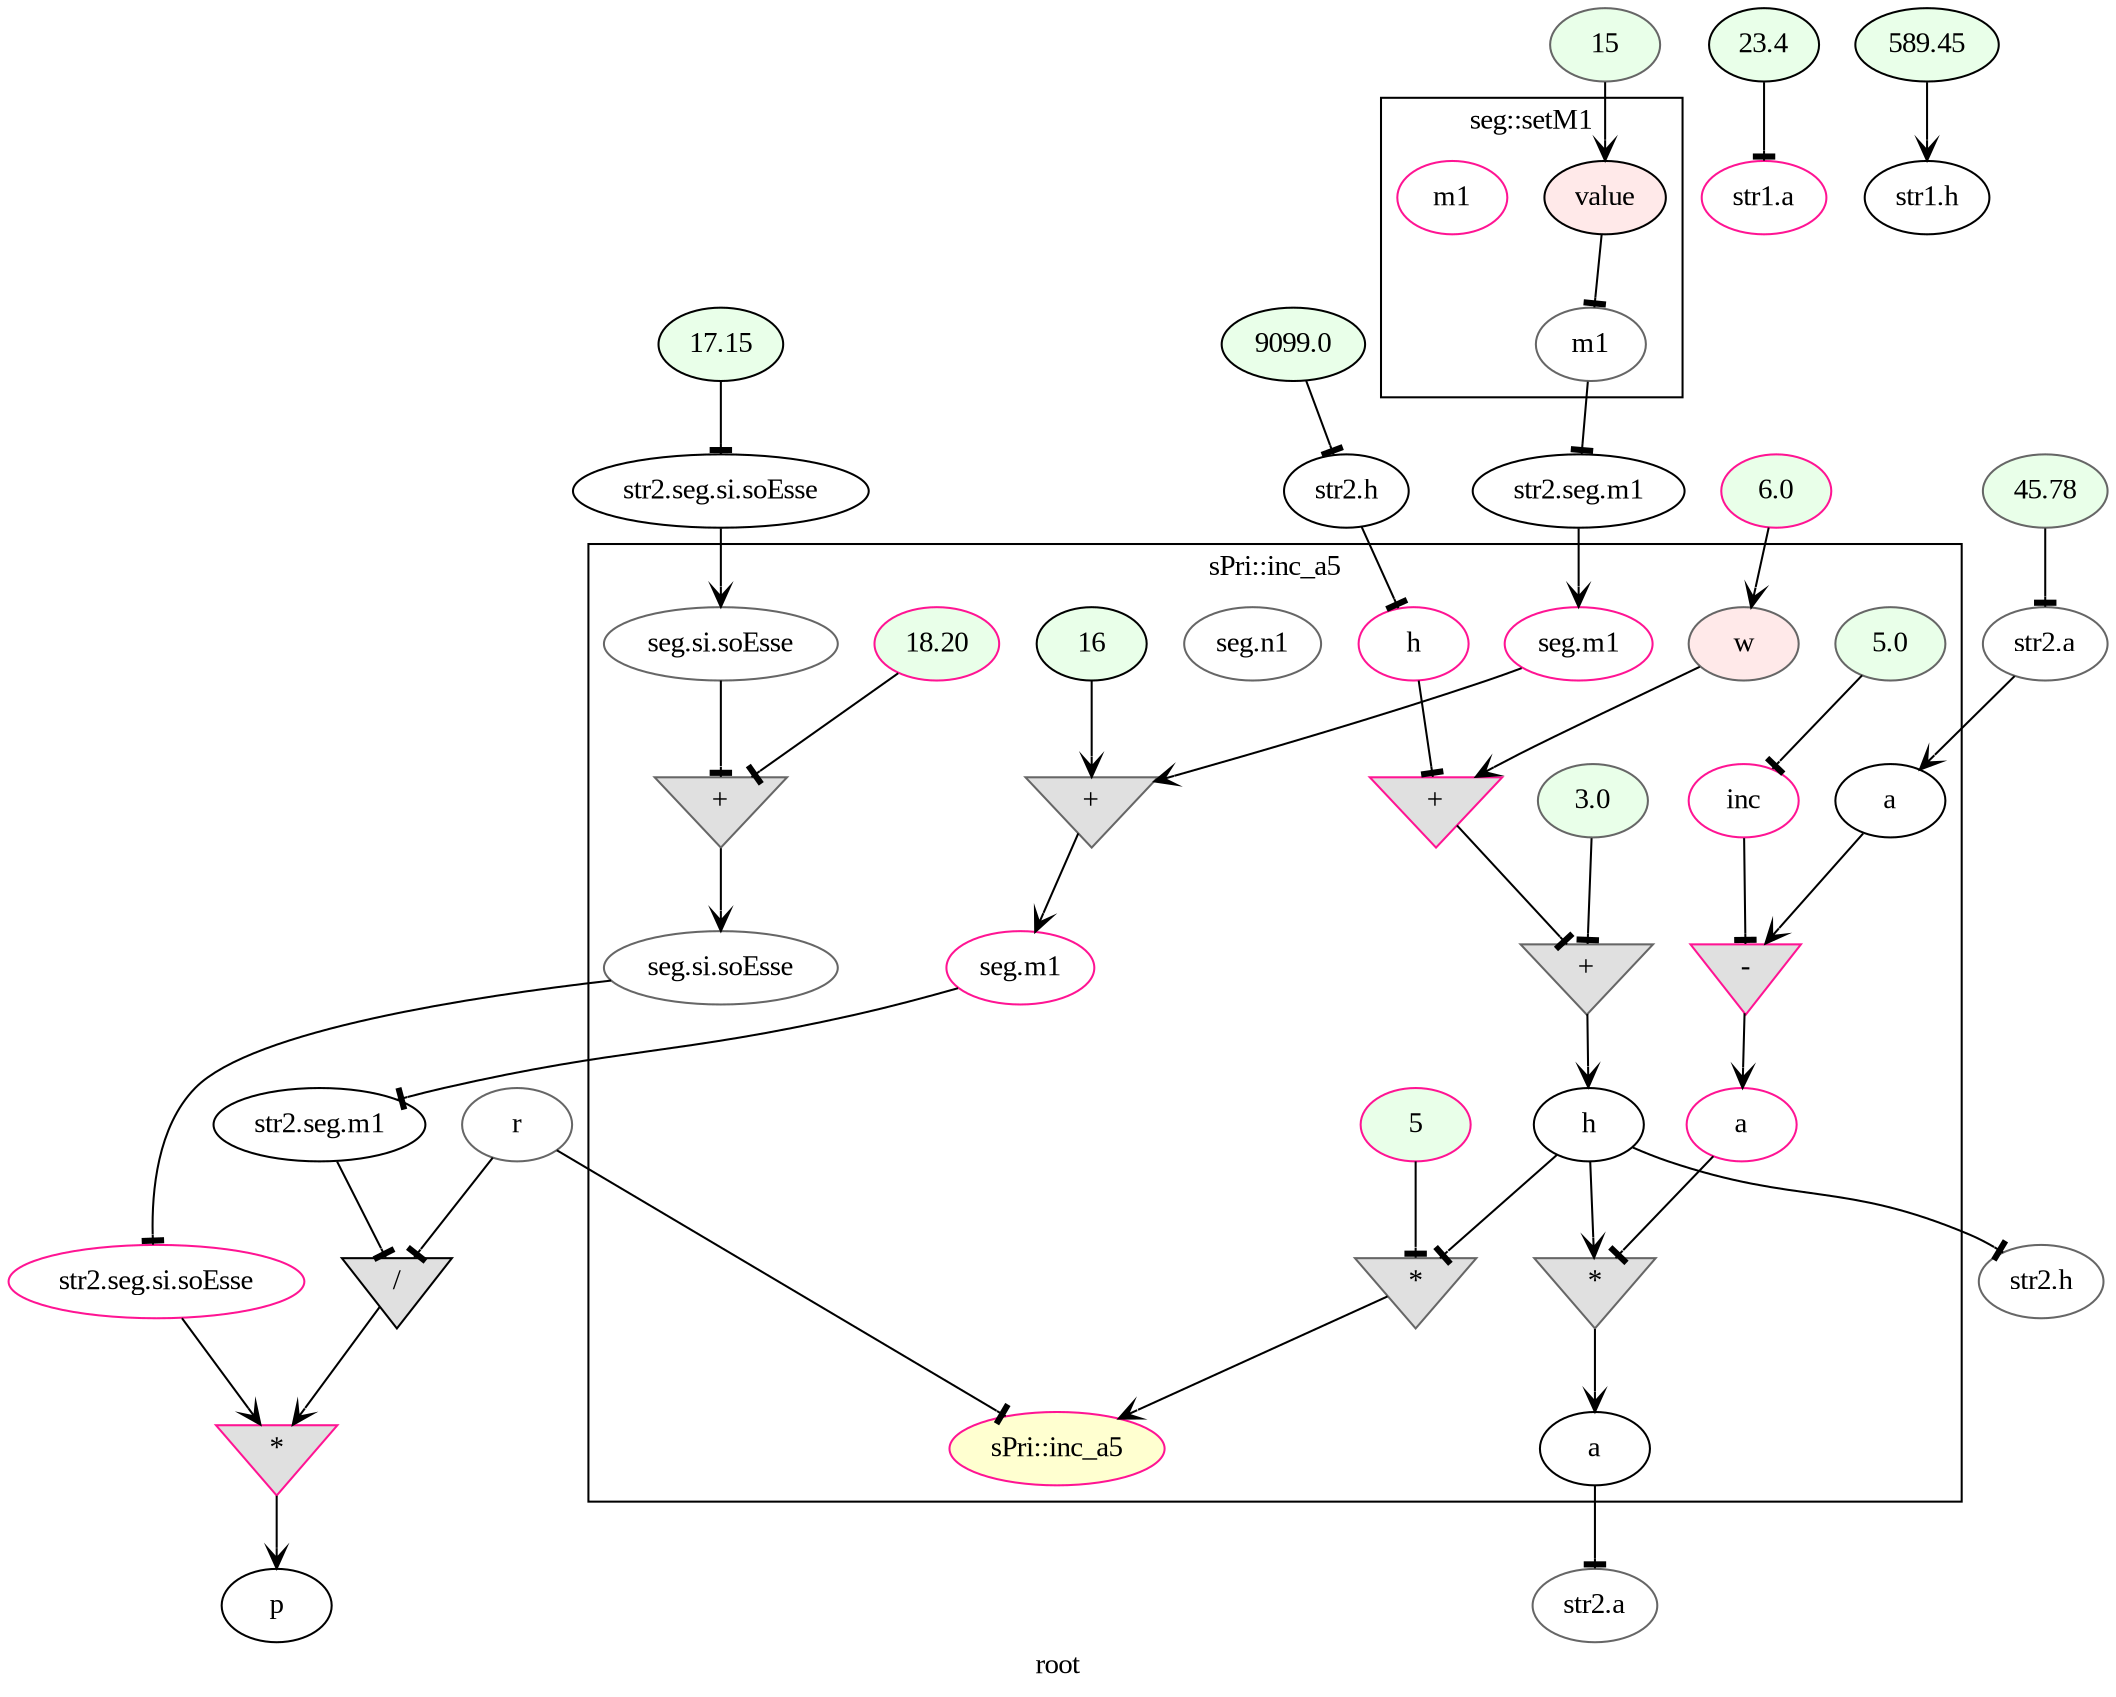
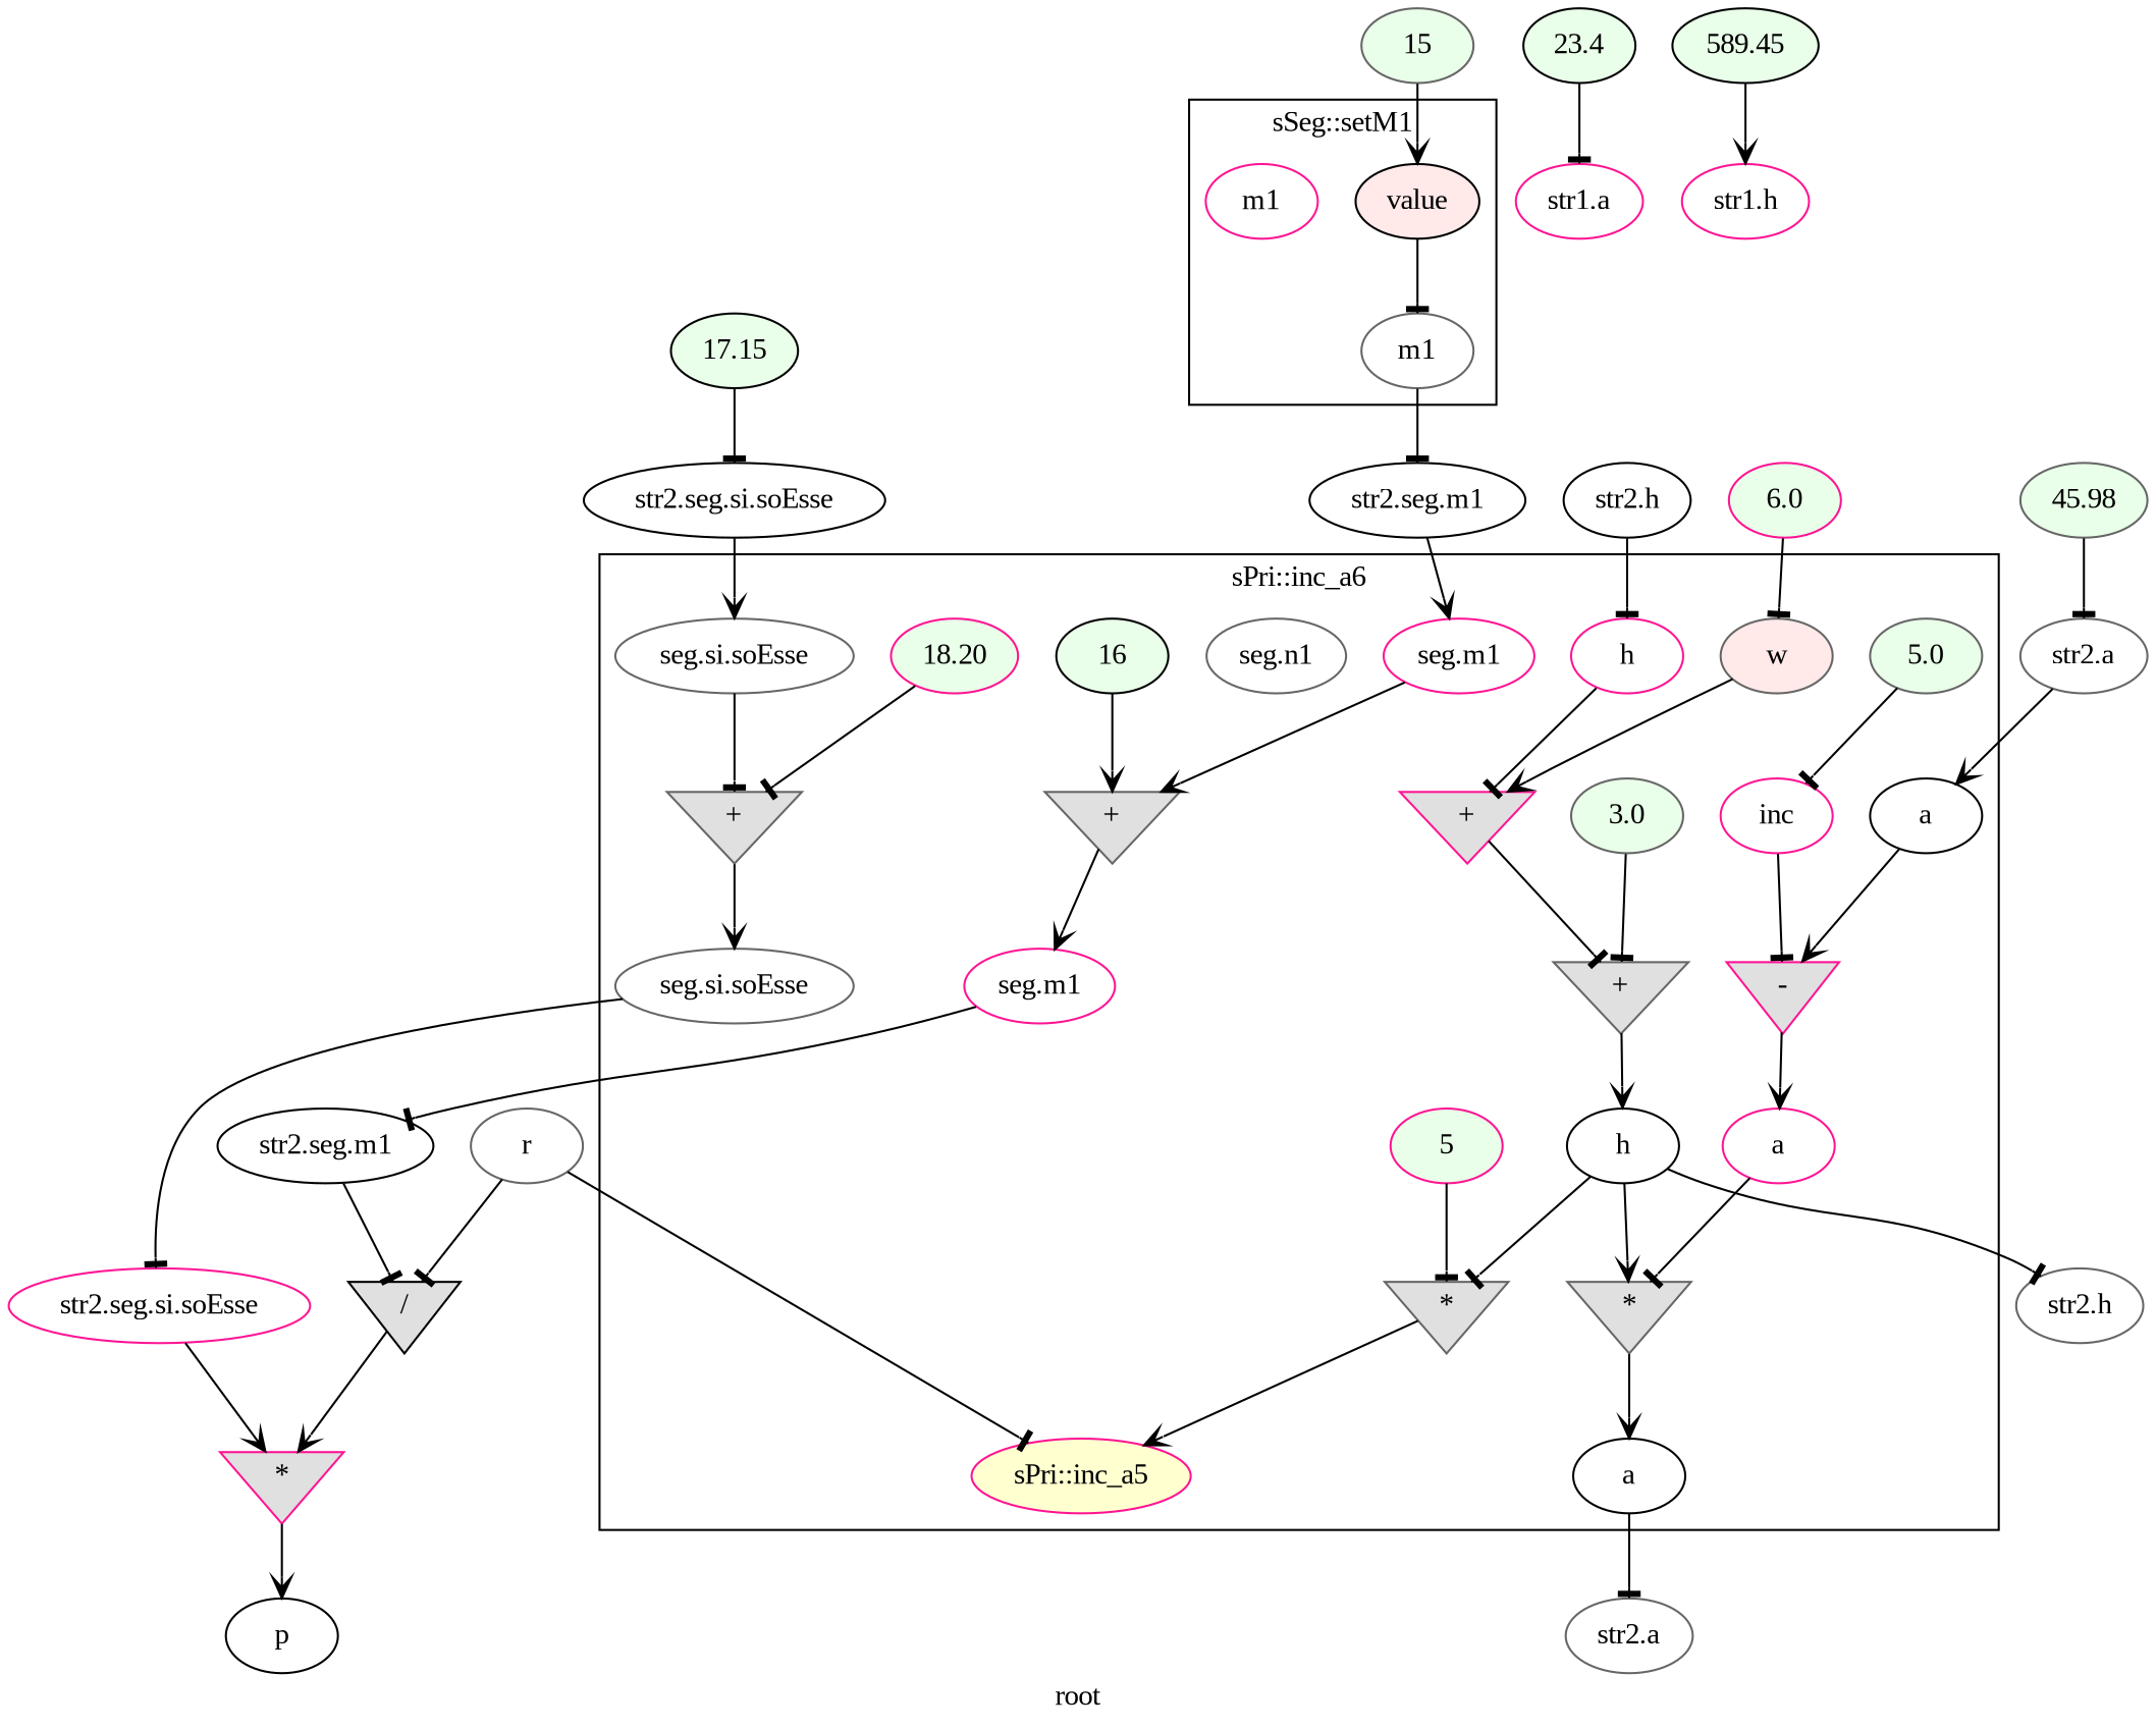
  digraph {
    fontname="Liberation Serif"
    label=root
    rankdir=TB
    node [color=gray40 fontname="Liberation Serif" startingline=34]
    edge [arrowhead=tee fontname="Liberation Serif"]
    n1 [color=black fillcolor="#FFE9E9" label=value startingline=12 style=filled]
    n2 [color=deeppink label=m1 startingline=17]
    n3 [label=m1 startingline=17]
    n4 [fillcolor="#FFE9E9" label=w startingline=27 style=filled]
    n5 [fillcolor="#E9FFE9" label=5.0 startingline=30 style=filled]
    n6 [color=deeppink label=inc startingline=30]
    n7 [color=black label=a startingline=31]
    n8 [color=deeppink fillcolor="#E0E0E0" label="-" shape=invtriangle startingline=31 style=filled]
    n9 [color=deeppink label=a startingline=31]
    n10 [color=deeppink label=h startingline=32]
    n11 [color=deeppink fillcolor="#E0E0E0" label="+" shape=invtriangle startingline=32 style=filled]
    n12 [fillcolor="#E9FFE9" label=3.0 startingline=32 style=filled]
    n13 [fillcolor="#E0E0E0" label="+" shape=invtriangle startingline=32 style=filled]
    n14 [color=black label=h startingline=32]
    n15 [fillcolor="#E0E0E0" label="*" shape=invtriangle startingline=33 style=filled]
    n16 [color=black label=a startingline=33]
    n17 [color=deeppink label="seg.m1"]
    n18 [label="seg.n1"]
    n19 [label="seg.si.soEsse"]
    n20 [color=black fillcolor="#E9FFE9" label=16 style=filled]
    n21 [fillcolor="#E0E0E0" label="+" shape=invtriangle style=filled]
    n22 [color=deeppink label="seg.m1"]
    n23 [color=deeppink fillcolor="#E9FFE9" label=18.20 startingline=35 style=filled]
    n24 [fillcolor="#E0E0E0" label="+" shape=invtriangle startingline=35 style=filled]
    n25 [label="seg.si.soEsse" startingline=35]
    n26 [color=deeppink fillcolor="#E9FFE9" label=5 startingline=36 style=filled]
    n27 [fillcolor="#E0E0E0" label="*" shape=invtriangle startingline=36 style=filled]
    n28 [color=deeppink fillcolor="#FFFFD0" label="sPri::inc_a5" startingline=36 style=filled]
    n29 [color=black label="str2.seg.m1" startingline=49]
    n30 [label="str2.h" startingline=52]
    n31 [label="str2.a" startingline=52]
    n32 [color=black label="str2.seg.m1" startingline=52]
    n33 [color=deeppink label="str2.seg.si.soEsse" startingline=52]
    n34 [color=black fillcolor="#E9FFE9" label=23.4 startingline=43 style=filled]
    n35 [color=deeppink label="str1.a" startingline=43]
    n36 [color=black fillcolor="#E9FFE9" label=589.45 startingline=44 style=filled]
-   n37 [color=black label="str1.h" startingline=44]
-   n38 [fillcolor="#E9FFE9" label=45.78 startingline=46 style=filled]
+   n37 [color=deeppink label="str1.h" startingline=44]
+   n38 [fillcolor="#E9FFE9" label=45.98 startingline=46 style=filled]
    n39 [label="str2.a" startingline=46]
-   n40 [color=black fillcolor="#E9FFE9" label=9099.0 startingline=47 style=filled]
    n41 [color=black label="str2.h" startingline=47]
    n42 [fillcolor="#E9FFE9" label=15 startingline=49 style=filled]
    n43 [color=black fillcolor="#E9FFE9" label=17.15 startingline=50 style=filled]
    n44 [color=black label="str2.seg.si.soEsse" startingline=50]
    n45 [color=deeppink fillcolor="#E9FFE9" label=6.0 startingline=52 style=filled]
    n46 [color=black fillcolor="#E0E0E0" label="/" shape=invtriangle startingline=54 style=filled]
    n47 [color=deeppink fillcolor="#E0E0E0" label="*" shape=invtriangle startingline=54 style=filled]
    n48 [color=black label=p startingline=54]
    n49 [label=r startingline=52]
    subgraph cluster_1 {
-     label="seg::setM1"
+     label="sSeg::setM1"
      parent=G
      startingline=49
      n1
      n2
      n3
    }
    subgraph cluster_2 {
-     label="sPri::inc_a5"
+     label="sPri::inc_a6"
      parent=G
      startingline=52
      n4
      n5
      n6
      n7
      n8
      n9
      n10
      n11
      n12
      n13
      n14
      n15
      n16
      n17
      n18
      n19
      n20
      n21
      n22
      n23
      n24
      n25
      n26
      n27
      n28
    }
    n1 -> n3
    n3 -> n29
    n4 -> n11 [arrowhead=vee]
    n5 -> n6
    n6 -> n8
    n7 -> n8 [arrowhead=vee]
    n8 -> n9 [arrowhead=vee]
    n9 -> n15
    n10 -> n11
    n11 -> n13
    n12 -> n13
    n13 -> n14 [arrowhead=vee]
    n14 -> n15 [arrowhead=vee]
    n14 -> n27
    n14 -> n30
    n15 -> n16 [arrowhead=vee]
    n16 -> n31
    n17 -> n21 [arrowhead=vee]
    n19 -> n24
    n20 -> n21 [arrowhead=vee]
    n21 -> n22 [arrowhead=vee]
    n22 -> n32
    n23 -> n24
    n24 -> n25 [arrowhead=vee]
    n25 -> n33
    n26 -> n27
    n27 -> n28 [arrowhead=vee]
    n29 -> n17 [arrowhead=vee]
    n32 -> n46
    n33 -> n47 [arrowhead=vee]
    n34 -> n35
    n36 -> n37 [arrowhead=vee]
    n38 -> n39
    n39 -> n7 [arrowhead=vee]
-   n40 -> n41
    n41 -> n10
    n42 -> n1 [arrowhead=vee]
    n43 -> n44
    n44 -> n19 [arrowhead=vee]
-   n45 -> n4 [arrowhead=vee]
+   n45 -> n4
    n46 -> n47 [arrowhead=vee]
    n47 -> n48 [arrowhead=vee]
    n49 -> n28
    n49 -> n46
  }
